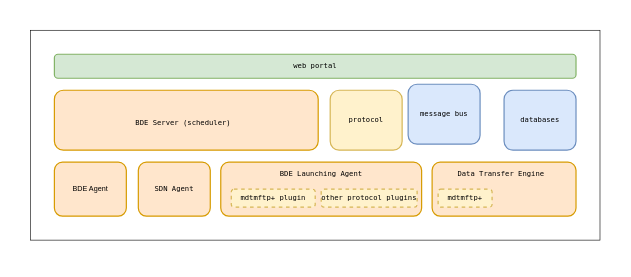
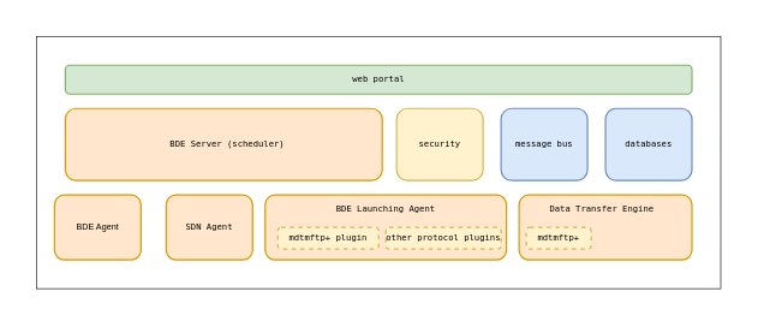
  <mxCell id="0" />
  <mxCell id="1" parent="0" />
  <mxCell id="2" value="" style="rounded=0;whiteSpace=wrap;html=1;strokeColor=none;" parent="1" vertex="1"><mxGeometry x="20" y="20" width="1010" height="420" as="geometry" /></mxCell>
  <mxCell id="3" value="" style="rounded=0;whiteSpace=wrap;html=1;shadow=0;comic=0;glass=0;" parent="1" vertex="1"><mxGeometry x="50" y="50" width="950" height="350" as="geometry" /></mxCell>
  <mxCell id="4" value="&lt;pre&gt;web portal&lt;/pre&gt;" style="rounded=1;whiteSpace=wrap;html=1;strokeColor=#82b366;strokeWidth=2;fillColor=#d5e8d4;" parent="1" vertex="1"><mxGeometry x="90" y="90" width="870" height="40" as="geometry" /></mxCell>
  <mxCell id="5" value="&lt;pre&gt;&lt;br&gt;&lt;/pre&gt;" style="rounded=1;whiteSpace=wrap;html=1;strokeColor=#d79b00;strokeWidth=2;fillColor=#ffe6cc;" parent="1" vertex="1"><mxGeometry x="90" y="150" width="440" height="100" as="geometry" /></mxCell>
- <mxCell id="6" value="&lt;pre&gt;BDE Server (scheduler)&lt;/pre&gt;" style="text;html=1;strokeColor=none;fillColor=none;align=center;verticalAlign=middle;whiteSpace=wrap;rounded=0;" parent="1" vertex="1"><mxGeometry x="210" y="195" width="190" height="20" as="geometry" /></mxCell>
- <mxCell id="7" value="&lt;pre&gt;protocol&lt;/pre&gt;" style="rounded=1;whiteSpace=wrap;html=1;strokeColor=#d6b656;strokeWidth=2;fillColor=#fff2cc;" parent="1" vertex="1"><mxGeometry x="550" y="150" width="120" height="100" as="geometry" /></mxCell>
- <mxCell id="8" value="&lt;pre&gt;message bus&lt;/pre&gt;" style="rounded=1;whiteSpace=wrap;html=1;strokeColor=#6c8ebf;strokeWidth=2;fillColor=#dae8fc;" parent="1" vertex="1"><mxGeometry x="680" y="140" width="120" height="100" as="geometry" /></mxCell>
+ <mxCell id="6" value="&lt;pre&gt;BDE Server (scheduler)&lt;/pre&gt;" style="text;html=1;strokeColor=none;fillColor=none;align=center;verticalAlign=middle;whiteSpace=wrap;rounded=0;" parent="1" vertex="1"><mxGeometry x="220" y="190" width="190" height="20" as="geometry" /></mxCell>
+ <mxCell id="7" value="&lt;pre&gt;security&lt;/pre&gt;" style="rounded=1;whiteSpace=wrap;html=1;strokeColor=#d6b656;strokeWidth=2;fillColor=#fff2cc;" parent="1" vertex="1"><mxGeometry x="550" y="150" width="120" height="100" as="geometry" /></mxCell>
+ <mxCell id="8" value="&lt;pre&gt;message bus&lt;/pre&gt;" style="rounded=1;whiteSpace=wrap;html=1;strokeColor=#6c8ebf;strokeWidth=2;fillColor=#dae8fc;" parent="1" vertex="1"><mxGeometry x="695" y="150" width="120" height="100" as="geometry" /></mxCell>
  <mxCell id="9" value="&lt;pre&gt;databases&lt;/pre&gt;" style="rounded=1;whiteSpace=wrap;html=1;strokeColor=#6c8ebf;strokeWidth=2;fillColor=#dae8fc;" parent="1" vertex="1"><mxGeometry x="840" y="150" width="120" height="100" as="geometry" /></mxCell>
- <mxCell id="10" value="BDE Agent" style="rounded=1;whiteSpace=wrap;html=1;strokeColor=#d79b00;strokeWidth=2;fillColor=#ffe6cc;" parent="1" vertex="1"><mxGeometry x="90" y="270" width="120" height="90" as="geometry" /></mxCell>
+ <mxCell id="10" value="BDE Agent" style="rounded=1;whiteSpace=wrap;html=1;strokeColor=#d79b00;strokeWidth=2;fillColor=#ffe6cc;" parent="1" vertex="1"><mxGeometry x="75" y="270" width="120" height="90" as="geometry" /></mxCell>
  <mxCell id="11" value="&lt;pre&gt;SDN Agent&lt;/pre&gt;" style="rounded=1;whiteSpace=wrap;html=1;strokeColor=#d79b00;strokeWidth=2;fillColor=#ffe6cc;" parent="1" vertex="1"><mxGeometry x="230" y="270" width="120" height="90" as="geometry" /></mxCell>
  <mxCell id="12" value="" style="rounded=1;whiteSpace=wrap;html=1;strokeColor=#d79b00;strokeWidth=2;fillColor=#ffe6cc;" parent="1" vertex="1"><mxGeometry x="367.5" y="270" width="335" height="90" as="geometry" /></mxCell>
  <mxCell id="13" value="&lt;pre&gt;mdtmftp+ plugin&lt;/pre&gt;" style="rounded=1;whiteSpace=wrap;html=1;strokeColor=#d6b656;strokeWidth=2;fillColor=#fff2cc;dashed=1;" parent="1" vertex="1"><mxGeometry x="385" y="315" width="140" height="30" as="geometry" /></mxCell>
  <mxCell id="14" value="&lt;pre&gt;other protocol plugins&lt;/pre&gt;" style="rounded=1;whiteSpace=wrap;html=1;strokeColor=#d6b656;strokeWidth=2;fillColor=#fff2cc;dashed=1;" parent="1" vertex="1"><mxGeometry x="535" y="315" width="160" height="30" as="geometry" /></mxCell>
  <mxCell id="15" value="&lt;pre&gt;BDE Launching Agent&lt;/pre&gt;" style="text;html=1;strokeColor=none;fillColor=none;align=center;verticalAlign=middle;whiteSpace=wrap;rounded=0;dashed=1;" parent="1" vertex="1"><mxGeometry x="410" y="280" width="250" height="20" as="geometry" /></mxCell>
  <mxCell id="16" value="" style="rounded=1;whiteSpace=wrap;html=1;fillColor=#ffe6cc;strokeColor=#d79b00;strokeWidth=2;" vertex="1" parent="1"><mxGeometry x="720" y="270" width="240" height="90" as="geometry" /></mxCell>
  <mxCell id="17" value="&lt;pre&gt;Data Transfer Engine&lt;/pre&gt;" style="text;html=1;strokeColor=none;fillColor=none;align=center;verticalAlign=middle;whiteSpace=wrap;rounded=0;" vertex="1" parent="1"><mxGeometry x="750" y="280" width="170" height="20" as="geometry" /></mxCell>
  <mxCell id="18" value="&lt;pre&gt;mdtmftp+&lt;/pre&gt;" style="rounded=1;whiteSpace=wrap;html=1;strokeWidth=2;fillColor=#fff2cc;strokeColor=#d6b656;dashed=1;" vertex="1" parent="1"><mxGeometry x="730" y="315" width="90" height="30" as="geometry" /></mxCell>
